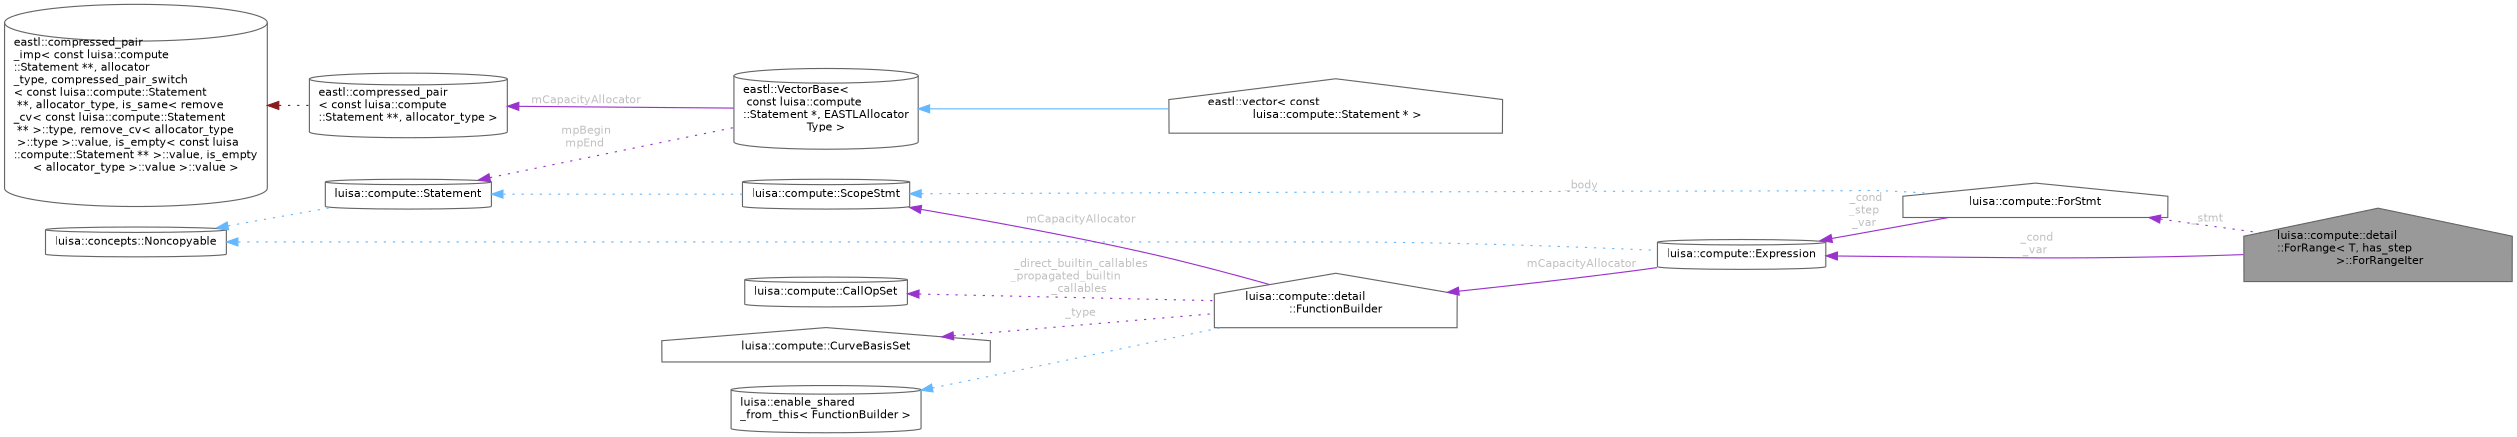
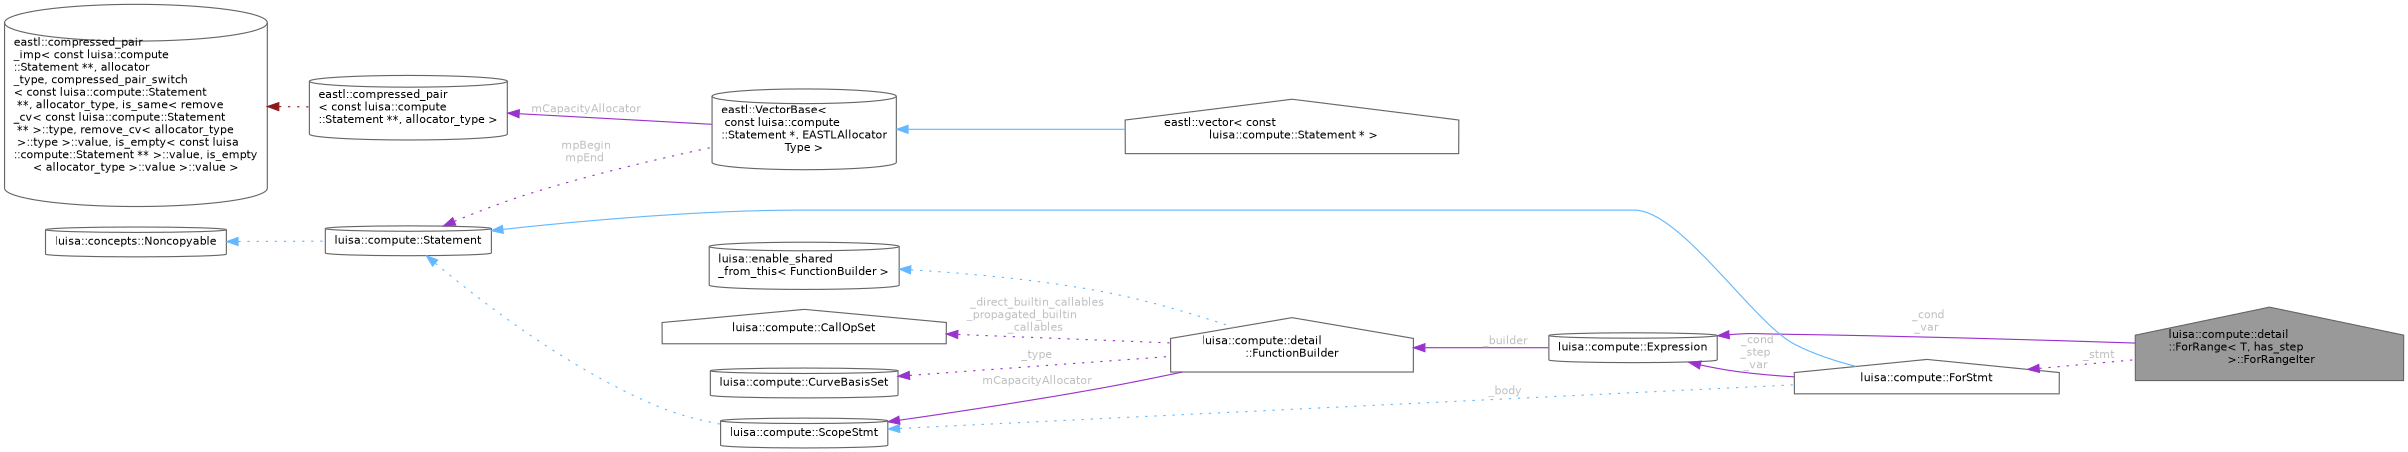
  digraph {
    rankdir=LR
    node [color=gray40 fillcolor=white fontname=Helvetica fontsize=10 shape=cylinder style=filled]
    edge [color=darkorchid3 dir=back fontcolor=grey fontname=Helvetica fontsize=10 labelfontname=Helvetica labelfontsize=10 style=dotted]
    n1 [fillcolor=grey60 fontcolor=black height=0.2 label="luisa::compute::detail\l::ForRange\< T, has_step\l \>::ForRangeIter" shape=house width=0.4]
    n2 [height=0.2 label="luisa::compute::Expression" width=0.4]
    n3 [height=0.2 label="luisa::compute::ForStmt" shape=house width=0.4]
    n4 [height=0.2 label="luisa::concepts::Noncopyable" width=0.4]
    n5 [height=0.2 label="luisa::compute::Statement" width=0.4]
    n6 [height=0.2 label="luisa::compute::ScopeStmt" width=0.4]
    n7 [height=0.2 label="eastl::VectorBase\<\l const luisa::compute\l::Statement *, EASTLAllocator\lType \>" width=0.4]
    n8 [height=0.2 label="luisa::compute::detail\l::FunctionBuilder" shape=house width=0.4]
    n9 [height=0.2 label="luisa::enable_shared\l_from_this\< FunctionBuilder \>" width=0.4]
    n10 [height=0.2 label="eastl::vector\< const\l luisa::compute::Statement * \>" shape=house width=0.4]
    n11 [height=0.2 label="eastl::compressed_pair\l\< const luisa::compute\l::Statement **, allocator_type \>" width=0.4]
    n12 [height=0.2 label="eastl::compressed_pair\l_imp\< const luisa::compute\l::Statement **, allocator\l_type, compressed_pair_switch\l\< const luisa::compute::Statement\l **, allocator_type, is_same\< remove\l_cv\< const luisa::compute::Statement\l ** \>::type, remove_cv\< allocator_type\l \>::type \>::value, is_empty\< const luisa\l::compute::Statement ** \>::value, is_empty\l\< allocator_type \>::value \>::value \>" width=0.4]
-   n13 [height=0.2 label="luisa::compute::CallOpSet" width=0.4]
-   n14 [height=0.2 label="luisa::compute::CurveBasisSet" shape=house width=0.4]
+   n13 [height=0.2 label="luisa::compute::CallOpSet" shape=house width=0.4]
+   n14 [height=0.2 label="luisa::compute::CurveBasisSet" width=0.4]
    n2 -> n1 [label=" _cond\n_var" style=solid]
    n2 -> n3 [label=" _cond\n_step\n_var" style=solid]
    n3 -> n1 [label=" _stmt"]
-   n4 -> n2 [color=steelblue1 fontcolor=""]
    n4 -> n5 [color=steelblue1 fontcolor=""]
+   n5 -> n3 [color=steelblue1 style=solid fontcolor=""]
    n5 -> n6 [color=steelblue1 fontcolor=""]
    n5 -> n7 [label=" mpBegin\nmpEnd"]
    n6 -> n3 [color=steelblue1 label=" _body"]
    n6 -> n8 [label=" mCapacityAllocator" style=solid]
    n7 -> n10 [color=steelblue1 style=solid fontcolor=""]
-   n8 -> n2 [label=" mCapacityAllocator" style=solid]
+   n8 -> n2 [label=" _builder" style=solid]
    n9 -> n8 [color=steelblue1 fontcolor=""]
    n11 -> n7 [label=" mCapacityAllocator" style=solid]
    n12 -> n11 [color=firebrick4 fontcolor=""]
    n13 -> n8 [label=" _direct_builtin_callables\n_propagated_builtin\l_callables"]
    n14 -> n8 [label=" _type"]
  }
